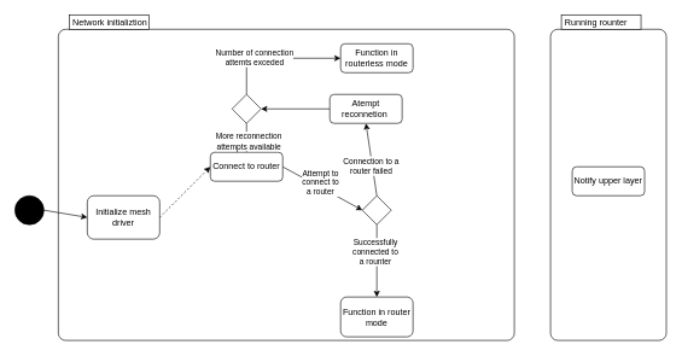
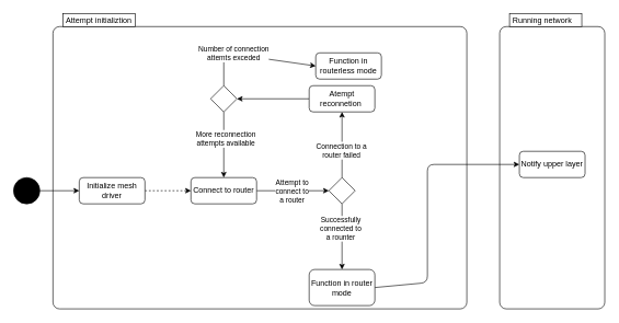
  <mxCell id="0" />
  <mxCell id="1" parent="0" />
- <mxCell id="2" value="Running rounter" style="shape=mxgraph.sysml.compState;html=1;align=left;verticalAlign=top;spacingTop=-3;spacingLeft=18;" vertex="1" parent="1"><mxGeometry x="760" y="20" width="160" height="450" as="geometry" /></mxCell>
- <mxCell id="3" value="Network initializtion" style="shape=mxgraph.sysml.compState;html=1;align=left;verticalAlign=top;spacingTop=-3;spacingLeft=18;" vertex="1" parent="1"><mxGeometry x="80" y="20" width="630" height="450" as="geometry" /></mxCell>
+ <mxCell id="2" value="Running network" style="shape=mxgraph.sysml.compState;html=1;align=left;verticalAlign=top;spacingTop=-3;spacingLeft=18;" vertex="1" parent="1"><mxGeometry x="760" y="20" width="160" height="450" as="geometry" /></mxCell>
+ <mxCell id="3" value="Attempt initializtion" style="shape=mxgraph.sysml.compState;html=1;align=left;verticalAlign=top;spacingTop=-3;spacingLeft=18;" vertex="1" parent="1"><mxGeometry x="80" y="20" width="630" height="450" as="geometry" /></mxCell>
  <mxCell id="4" style="edgeStyle=none;html=1;exitX=1;exitY=0.5;exitDx=0;exitDy=0;entryX=0;entryY=0.5;entryDx=0;entryDy=0;" edge="1" parent="1" source="5" target="9"><mxGeometry relative="1" as="geometry" /></mxCell>
  <mxCell id="5" value="" style="shape=ellipse;html=1;fillColor=strokeColor;fontSize=18;fontColor=#ffffff;" vertex="1" parent="1"><mxGeometry x="20" y="270" width="40" height="40" as="geometry" /></mxCell>
  <mxCell id="6" style="edgeStyle=none;html=1;entryX=0;entryY=0.5;entryDx=0;entryDy=0;exitX=1;exitY=0.5;exitDx=0;exitDy=0;" edge="1" parent="1" source="19" target="16"><mxGeometry relative="1" as="geometry"><mxPoint x="440" y="290" as="targetPoint" /><mxPoint x="360" y="290" as="sourcePoint" /></mxGeometry></mxCell>
  <mxCell id="7" value="Attempt to&lt;br&gt;connect to&lt;br&gt;a router" style="edgeLabel;html=1;align=center;verticalAlign=middle;resizable=0;points=[];" vertex="1" connectable="0" parent="6"><mxGeometry x="-0.262" y="-1" relative="1" as="geometry"><mxPoint x="12" y="-1" as="offset" /></mxGeometry></mxCell>
  <mxCell id="8" style="edgeStyle=none;html=1;exitX=1;exitY=0.5;exitDx=0;exitDy=0;entryX=0;entryY=0.5;entryDx=0;entryDy=0;dashed=1;" edge="1" parent="1" source="9" target="19"><mxGeometry relative="1" as="geometry" /></mxCell>
- <mxCell id="9" value="Initialize mesh driver" style="shape=rect;rounded=1;html=1;whiteSpace=wrap;align=center;" vertex="1" parent="1"><mxGeometry x="120" y="270" width="100" height="60" as="geometry" /></mxCell>
+ <mxCell id="9" value="Initialize mesh driver" style="shape=rect;rounded=1;html=1;whiteSpace=wrap;align=center;" vertex="1" parent="1"><mxGeometry x="120" y="270" width="100" height="40" as="geometry" /></mxCell>
+ <mxCell id="10" style="edgeStyle=none;html=1;exitX=1;exitY=0.5;exitDx=0;exitDy=0;entryX=0;entryY=0.5;entryDx=0;entryDy=0;" edge="1" parent="1" source="11" target="26"><mxGeometry relative="1" as="geometry"><mxPoint x="650" y="270" as="targetPoint" /><Array as="points"><mxPoint x="650" y="430" /><mxPoint x="650" y="250" /></Array></mxGeometry></mxCell>
  <mxCell id="11" value="Function in router mode" style="shape=rect;rounded=1;html=1;whiteSpace=wrap;align=center;" vertex="1" parent="1"><mxGeometry x="470" y="410" width="100" height="55" as="geometry" /></mxCell>
  <mxCell id="12" style="edgeStyle=none;html=1;exitX=0.5;exitY=1;exitDx=0;exitDy=0;entryX=0.5;entryY=0;entryDx=0;entryDy=0;" edge="1" parent="1" source="16" target="11"><mxGeometry relative="1" as="geometry" /></mxCell>
  <mxCell id="13" value="Successfully&lt;br&gt;connected to&lt;br&gt;a rounter" style="edgeLabel;html=1;align=center;verticalAlign=middle;resizable=0;points=[];" vertex="1" connectable="0" parent="12"><mxGeometry x="-0.251" y="-3" relative="1" as="geometry"><mxPoint as="offset" /></mxGeometry></mxCell>
  <mxCell id="14" style="edgeStyle=none;html=1;exitX=0.5;exitY=0;exitDx=0;exitDy=0;entryX=0.5;entryY=1;entryDx=0;entryDy=0;" edge="1" parent="1" source="16" target="18"><mxGeometry relative="1" as="geometry" /></mxCell>
  <mxCell id="15" value="Connection to a&lt;br&gt;router failed" style="edgeLabel;html=1;align=center;verticalAlign=middle;resizable=0;points=[];" vertex="1" connectable="0" parent="14"><mxGeometry x="-0.165" y="2" relative="1" as="geometry"><mxPoint as="offset" /></mxGeometry></mxCell>
  <mxCell id="16" value="" style="shape=rhombus;html=1;labelPosition=right;align=left;verticalAlign=middle" vertex="1" parent="1"><mxGeometry x="500" y="270" width="40" height="40" as="geometry" /></mxCell>
  <mxCell id="17" style="edgeStyle=none;html=1;exitX=0;exitY=0.5;exitDx=0;exitDy=0;entryX=1;entryY=0.5;entryDx=0;entryDy=0;" edge="1" parent="1" source="18" target="24"><mxGeometry relative="1" as="geometry" /></mxCell>
- <mxCell id="18" value="Atempt reconnetion&amp;nbsp;" style="shape=rect;rounded=1;html=1;whiteSpace=wrap;align=center;" vertex="1" parent="1"><mxGeometry x="455" y="130" width="100" height="40" as="geometry" /></mxCell>
- <mxCell id="19" value="Connect to router" style="shape=rect;rounded=1;html=1;whiteSpace=wrap;align=center;" vertex="1" parent="1"><mxGeometry x="290" y="210" width="100" height="40" as="geometry" /></mxCell>
+ <mxCell id="18" value="Atempt reconnetion&amp;nbsp;" style="shape=rect;rounded=1;html=1;whiteSpace=wrap;align=center;" vertex="1" parent="1"><mxGeometry x="470" y="130" width="100" height="40" as="geometry" /></mxCell>
+ <mxCell id="19" value="Connect to router" style="shape=rect;rounded=1;html=1;whiteSpace=wrap;align=center;" vertex="1" parent="1"><mxGeometry x="290" y="270" width="100" height="40" as="geometry" /></mxCell>
  <mxCell id="20" style="edgeStyle=none;html=1;exitX=0.5;exitY=1;exitDx=0;exitDy=0;entryX=0.5;entryY=0;entryDx=0;entryDy=0;" edge="1" parent="1" source="24" target="19"><mxGeometry relative="1" as="geometry" /></mxCell>
  <mxCell id="21" value="More reconnection&lt;br&gt;attempts available" style="edgeLabel;html=1;align=center;verticalAlign=middle;resizable=0;points=[];" vertex="1" connectable="0" parent="20"><mxGeometry x="-0.454" y="2" relative="1" as="geometry"><mxPoint y="13" as="offset" /></mxGeometry></mxCell>
  <mxCell id="22" style="edgeStyle=none;html=1;exitX=0.5;exitY=0;exitDx=0;exitDy=0;entryX=0;entryY=0.5;entryDx=0;entryDy=0;" edge="1" parent="1" source="24" target="25"><mxGeometry relative="1" as="geometry"><mxPoint x="340" y="80" as="targetPoint" /><Array as="points"><mxPoint x="340" y="80" /></Array></mxGeometry></mxCell>
  <mxCell id="23" value="Number of connection&lt;br&gt;attemts exceded" style="edgeLabel;html=1;align=center;verticalAlign=middle;resizable=0;points=[];" vertex="1" connectable="0" parent="22"><mxGeometry x="-0.33" y="2" relative="1" as="geometry"><mxPoint as="offset" /></mxGeometry></mxCell>
  <mxCell id="24" value="" style="shape=rhombus;html=1;labelPosition=right;align=left;verticalAlign=middle" vertex="1" parent="1"><mxGeometry x="320" y="130" width="40" height="40" as="geometry" /></mxCell>
- <mxCell id="25" value="Function in routerless mode" style="shape=rect;rounded=1;html=1;whiteSpace=wrap;align=center;" vertex="1" parent="1"><mxGeometry x="470" y="60" width="100" height="40" as="geometry" /></mxCell>
+ <mxCell id="25" value="Function in routerless mode" style="shape=rect;rounded=1;html=1;whiteSpace=wrap;align=center;" vertex="1" parent="1"><mxGeometry x="480" y="80" width="100" height="40" as="geometry" /></mxCell>
  <mxCell id="26" value="Notify upper layer" style="shape=rect;rounded=1;html=1;whiteSpace=wrap;align=center;" vertex="1" parent="1"><mxGeometry x="790" y="230" width="100" height="40" as="geometry" /></mxCell>
